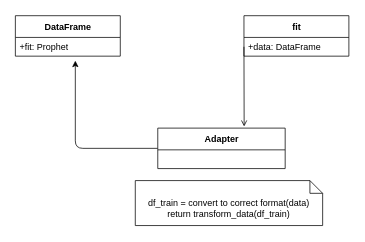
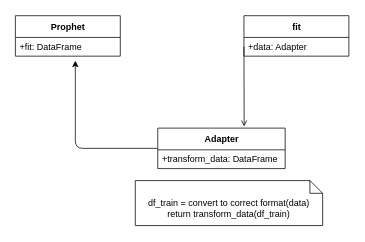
  <mxCell id="0" />
  <mxCell id="1" parent="0" />
- <mxCell id="2" value="DataFrame" style="swimlane;fontStyle=1;align=center;verticalAlign=middle;childLayout=stackLayout;horizontal=1;startSize=29;horizontalStack=0;resizeParent=1;resizeParentMax=0;resizeLast=0;collapsible=0;marginBottom=0;html=1;" vertex="1" parent="1"><mxGeometry x="20" y="20" width="140" height="54" as="geometry" /></mxCell>
- <mxCell id="3" value="+fit: Prophet" style="text;html=1;strokeColor=none;fillColor=none;align=left;verticalAlign=middle;spacingLeft=4;spacingRight=4;overflow=hidden;rotatable=0;points=[[0,0.5],[1,0.5]];portConstraint=eastwest;" vertex="1" parent="2"><mxGeometry y="29" width="140" height="25" as="geometry" /></mxCell>
+ <mxCell id="2" value="Prophet" style="swimlane;fontStyle=1;align=center;verticalAlign=middle;childLayout=stackLayout;horizontal=1;startSize=29;horizontalStack=0;resizeParent=1;resizeParentMax=0;resizeLast=0;collapsible=0;marginBottom=0;html=1;" vertex="1" parent="1"><mxGeometry x="20" y="20" width="140" height="54" as="geometry" /></mxCell>
+ <mxCell id="3" value="+fit: DataFrame" style="text;html=1;strokeColor=none;fillColor=none;align=left;verticalAlign=middle;spacingLeft=4;spacingRight=4;overflow=hidden;rotatable=0;points=[[0,0.5],[1,0.5]];portConstraint=eastwest;" vertex="1" parent="2"><mxGeometry y="29" width="140" height="25" as="geometry" /></mxCell>
  <mxCell id="4" style="edgeStyle=none;html=1;exitX=0;exitY=0.5;exitDx=0;exitDy=0;" edge="1" parent="1" source="5"><mxGeometry relative="1" as="geometry"><mxPoint x="100" y="80" as="targetPoint" /><Array as="points"><mxPoint x="100" y="197" /></Array></mxGeometry></mxCell>
  <mxCell id="5" value="Adapter" style="swimlane;fontStyle=1;align=center;verticalAlign=middle;childLayout=stackLayout;horizontal=1;startSize=29;horizontalStack=0;resizeParent=1;resizeParentMax=0;resizeLast=0;collapsible=0;marginBottom=0;html=1;" vertex="1" parent="1"><mxGeometry x="210" y="170" width="170" height="54" as="geometry" /></mxCell>
  <mxCell id="6" value="fit" style="swimlane;fontStyle=1;align=center;verticalAlign=middle;childLayout=stackLayout;horizontal=1;startSize=29;horizontalStack=0;resizeParent=1;resizeParentMax=0;resizeLast=0;collapsible=0;marginBottom=0;html=1;" vertex="1" parent="1"><mxGeometry x="325" y="20" width="140" height="54" as="geometry" /></mxCell>
- <mxCell id="7" value="+data: DataFrame" style="text;html=1;strokeColor=none;fillColor=none;align=left;verticalAlign=middle;spacingLeft=4;spacingRight=4;overflow=hidden;rotatable=0;points=[[0,0.5],[1,0.5]];portConstraint=eastwest;" vertex="1" parent="6"><mxGeometry y="29" width="140" height="25" as="geometry" /></mxCell>
+ <mxCell id="7" value="+data: Adapter" style="text;html=1;strokeColor=none;fillColor=none;align=left;verticalAlign=middle;spacingLeft=4;spacingRight=4;overflow=hidden;rotatable=0;points=[[0,0.5],[1,0.5]];portConstraint=eastwest;" vertex="1" parent="6"><mxGeometry y="29" width="140" height="25" as="geometry" /></mxCell>
  <mxCell id="8" value="df_train = convert to correct format(data)&lt;br&gt;return transform_data(df_train)" style="shape=note2;boundedLbl=1;whiteSpace=wrap;html=1;size=17;verticalAlign=top;align=center;" vertex="1" parent="1"><mxGeometry x="180" y="240" width="250" height="60" as="geometry" /></mxCell>
  <mxCell id="9" style="edgeStyle=none;html=1;exitX=0;exitY=0.5;exitDx=0;exitDy=0;entryX=0.678;entryY=-0.04;entryDx=0;entryDy=0;entryPerimeter=0;endArrow=open;" edge="1" parent="1" source="7" target="5"><mxGeometry relative="1" as="geometry" /></mxCell>
+ <mxCell id="10" value="+transform_data: DataFrame" style="text;html=1;strokeColor=none;fillColor=none;align=left;verticalAlign=middle;spacingLeft=4;spacingRight=4;overflow=hidden;rotatable=0;points=[[0,0.5],[1,0.5]];portConstraint=eastwest;" vertex="1" parent="1"><mxGeometry x="210" y="199" width="170" height="25" as="geometry" /></mxCell>
